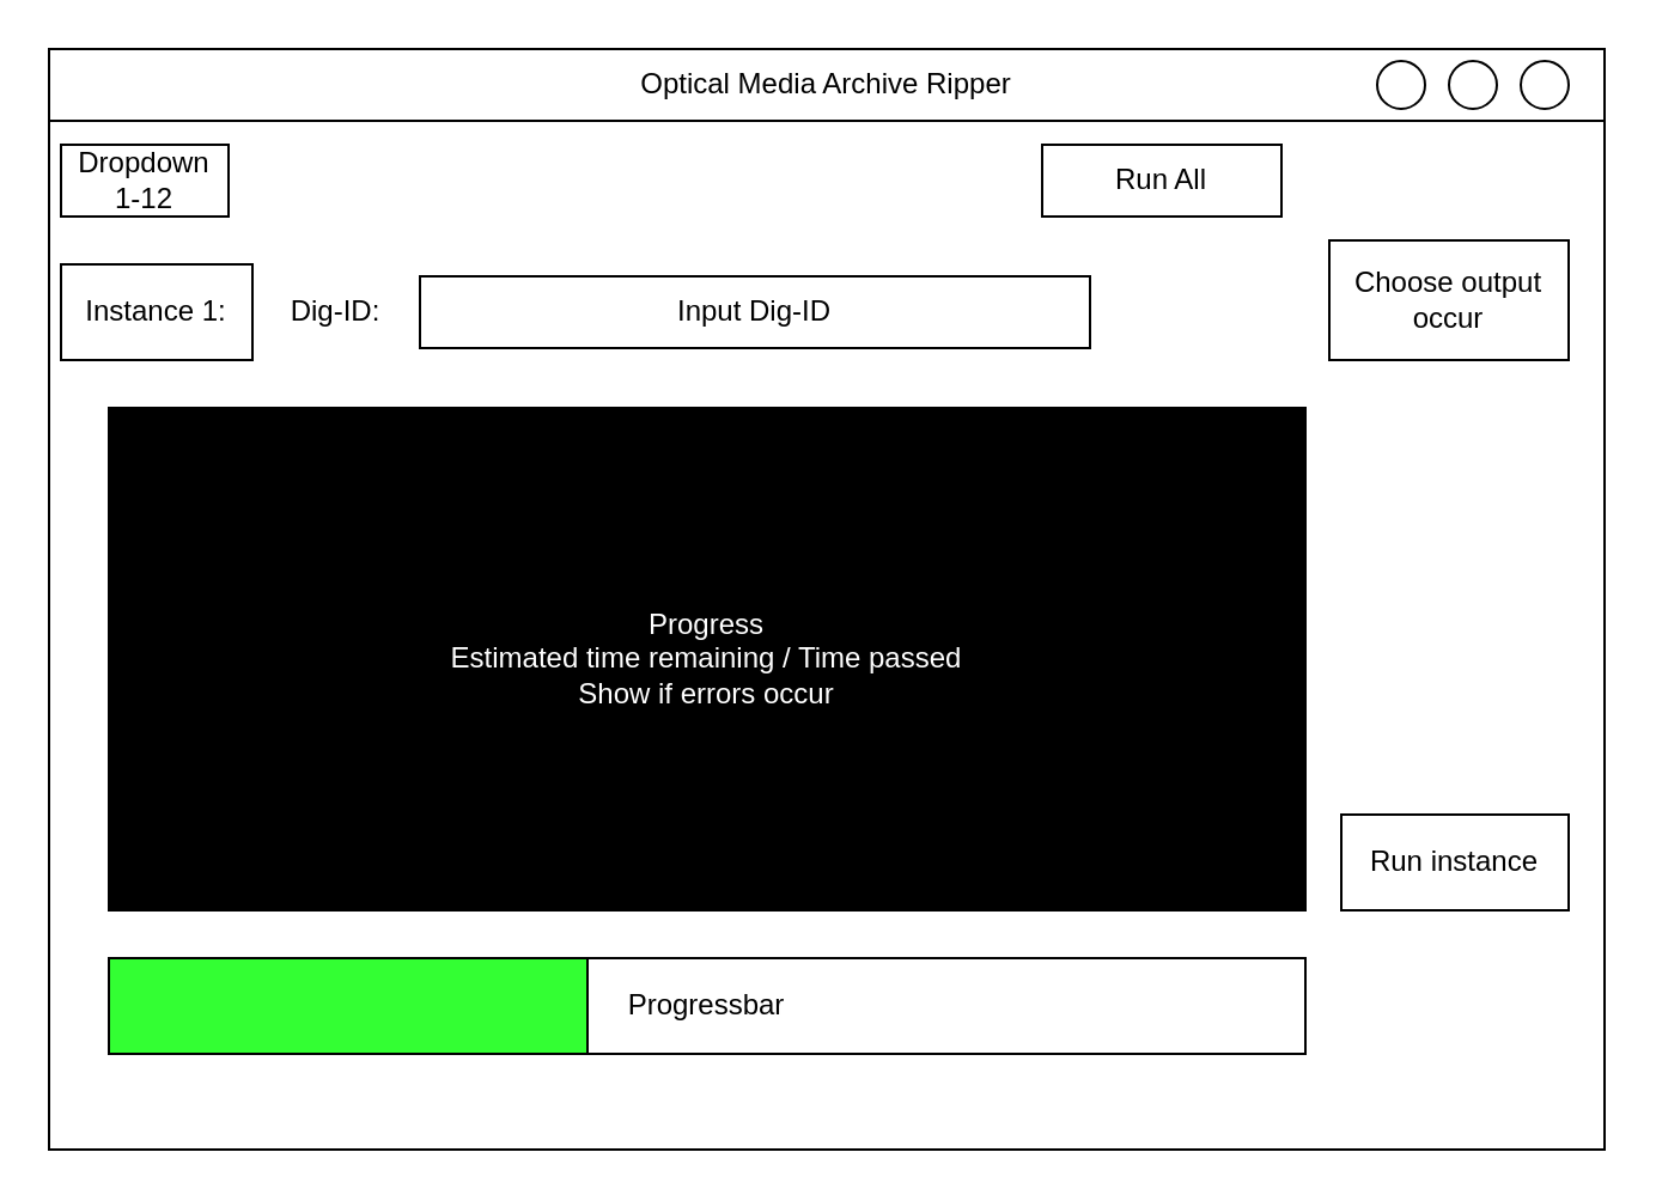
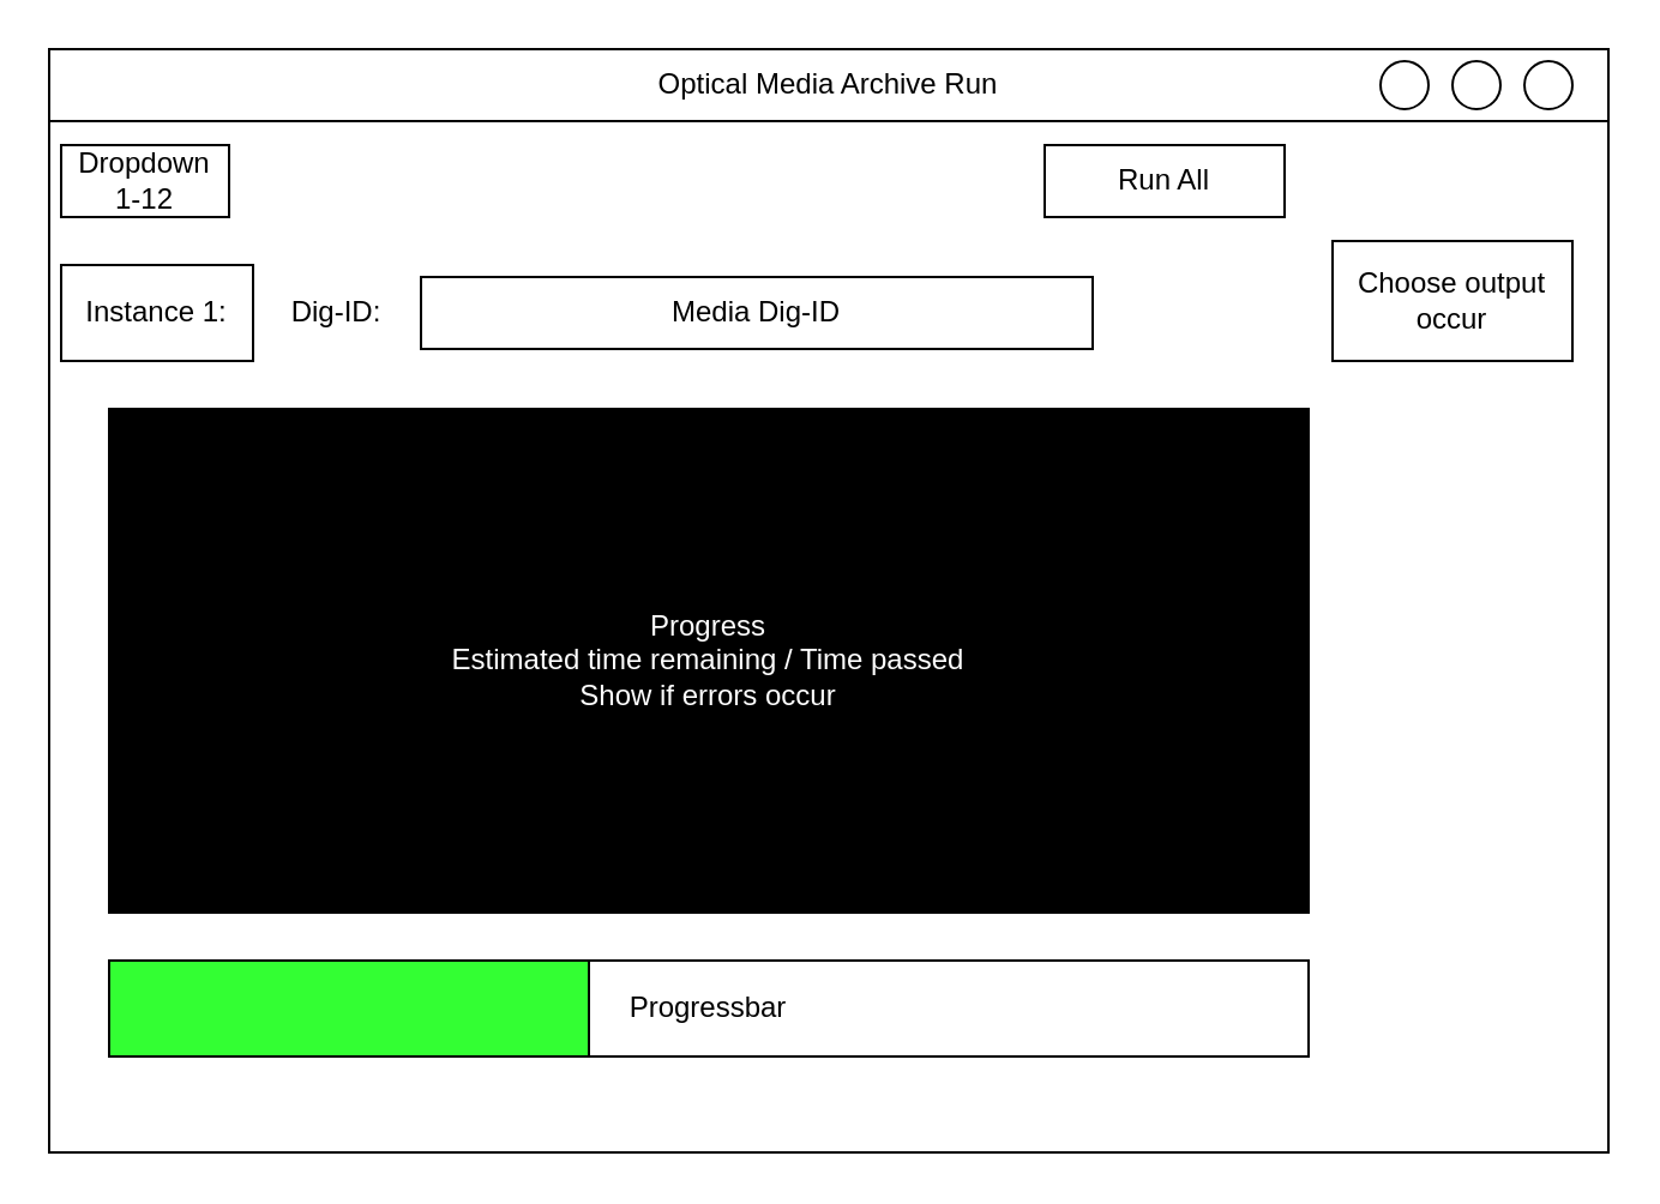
  <mxCell id="0" />
  <mxCell id="1" parent="0" />
  <mxCell id="2" value="" style="rounded=0;whiteSpace=wrap;html=1;" parent="1" vertex="1"><mxGeometry x="20" y="20" width="650" height="460" as="geometry" /></mxCell>
- <mxCell id="3" value="Optical Media Archive Ripper" style="rounded=0;whiteSpace=wrap;html=1;" parent="1" vertex="1"><mxGeometry x="20" y="20" width="650" height="30" as="geometry" /></mxCell>
+ <mxCell id="3" value="Optical Media Archive Run" style="rounded=0;whiteSpace=wrap;html=1;" parent="1" vertex="1"><mxGeometry x="20" y="20" width="650" height="30" as="geometry" /></mxCell>
  <mxCell id="4" value="" style="ellipse;whiteSpace=wrap;html=1;aspect=fixed;" parent="1" vertex="1"><mxGeometry x="575" y="25" width="20" height="20" as="geometry" /></mxCell>
  <mxCell id="5" value="" style="ellipse;whiteSpace=wrap;html=1;aspect=fixed;" parent="1" vertex="1"><mxGeometry x="605" y="25" width="20" height="20" as="geometry" /></mxCell>
  <mxCell id="6" value="" style="ellipse;whiteSpace=wrap;html=1;aspect=fixed;" parent="1" vertex="1"><mxGeometry x="635" y="25" width="20" height="20" as="geometry" /></mxCell>
  <mxCell id="7" value="Dropdown 1-12" style="rounded=0;whiteSpace=wrap;html=1;" parent="1" vertex="1"><mxGeometry x="25" y="60" width="70" height="30" as="geometry" /></mxCell>
  <mxCell id="8" value="Dig-ID:" style="rounded=0;whiteSpace=wrap;html=1;strokeColor=none;" parent="1" vertex="1"><mxGeometry x="105" y="115" width="70" height="30" as="geometry" /></mxCell>
- <mxCell id="9" value="Input Dig-ID" style="rounded=0;whiteSpace=wrap;html=1;" parent="1" vertex="1"><mxGeometry x="175" y="115" width="280" height="30" as="geometry" /></mxCell>
+ <mxCell id="9" value="Media Dig-ID" style="rounded=0;whiteSpace=wrap;html=1;" parent="1" vertex="1"><mxGeometry x="175" y="115" width="280" height="30" as="geometry" /></mxCell>
  <mxCell id="10" value="Run All" style="rounded=0;whiteSpace=wrap;html=1;" parent="1" vertex="1"><mxGeometry x="435" y="60" width="100" height="30" as="geometry" /></mxCell>
  <mxCell id="11" value="Choose output occur" style="rounded=0;whiteSpace=wrap;html=1;" parent="1" vertex="1"><mxGeometry x="555" y="100" width="100" height="50" as="geometry" /></mxCell>
  <mxCell id="12" value="Instance 1:" style="rounded=0;whiteSpace=wrap;html=1;" parent="1" vertex="1"><mxGeometry x="25" y="110" width="80" height="40" as="geometry" /></mxCell>
  <mxCell id="13" value="&lt;div style=&quot;&quot;&gt;&lt;span style=&quot;background-color: rgb(0, 0, 0);&quot;&gt;&lt;font color=&quot;#ffffff&quot;&gt;Progress&lt;/font&gt;&lt;/span&gt;&lt;/div&gt;&lt;div style=&quot;&quot;&gt;&lt;span style=&quot;background-color: rgb(0, 0, 0);&quot;&gt;&lt;font color=&quot;#ffffff&quot;&gt;Estimated time remaining / Time passed&lt;br&gt;Show if errors occur&lt;/font&gt;&lt;/span&gt;&lt;/div&gt;" style="rounded=0;whiteSpace=wrap;html=1;align=center;fillColor=#000000;" parent="1" vertex="1"><mxGeometry x="45" y="170" width="500" height="210" as="geometry" /></mxCell>
- <mxCell id="14" value="Run instance" style="rounded=0;whiteSpace=wrap;html=1;" parent="1" vertex="1"><mxGeometry x="560" y="340" width="95" height="40" as="geometry" /></mxCell>
  <mxCell id="15" value="Progressbar" style="rounded=0;whiteSpace=wrap;html=1;" vertex="1" parent="1"><mxGeometry x="45" y="400" width="500" height="40" as="geometry" /></mxCell>
  <mxCell id="16" value="" style="rounded=0;whiteSpace=wrap;html=1;labelBackgroundColor=#000000;fontColor=#FFFFFF;fillColor=#33FF33;" vertex="1" parent="1"><mxGeometry x="45" y="400" width="200" height="40" as="geometry" /></mxCell>
